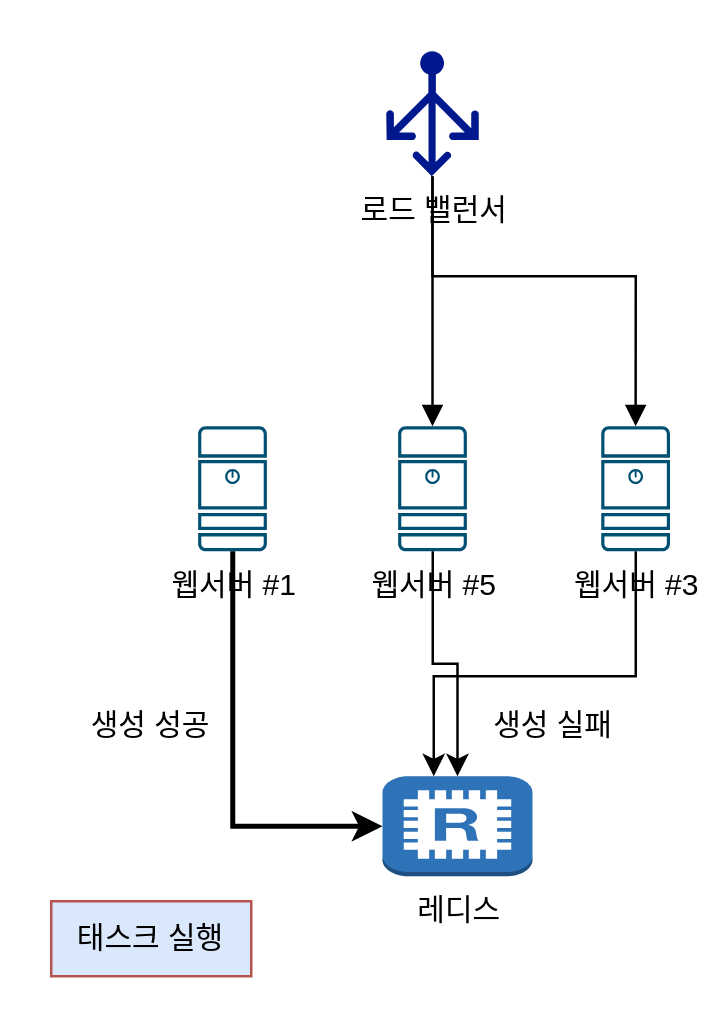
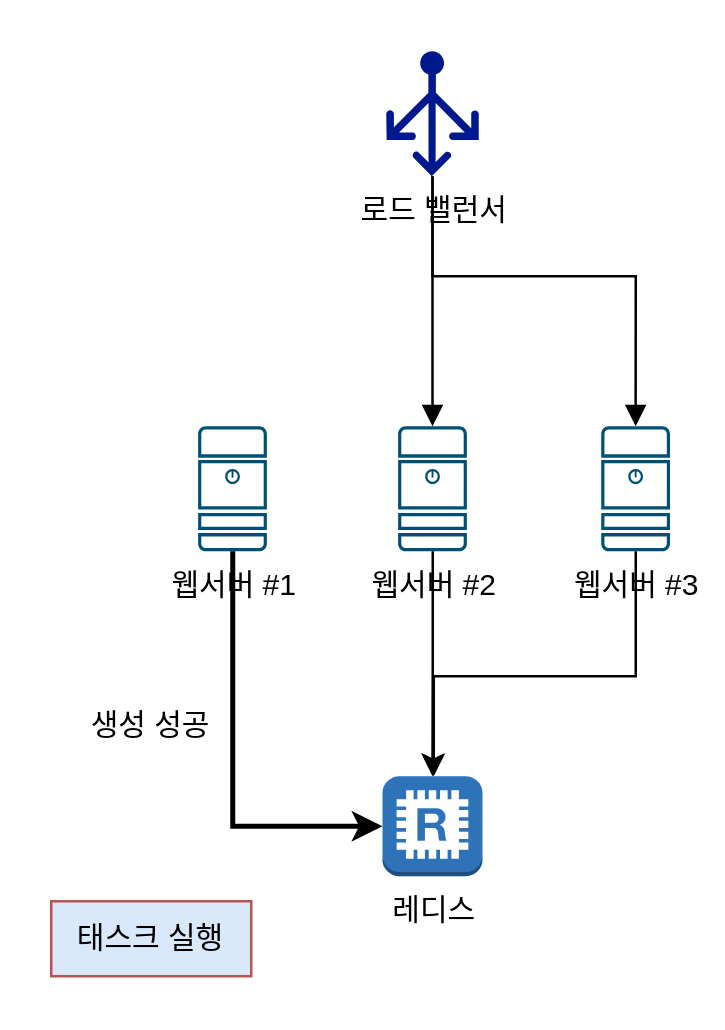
  <mxCell id="0" />
  <mxCell id="1" parent="0" />
  <mxCell id="2" value="생성 성공" style="text;html=1;strokeColor=none;fillColor=none;align=center;verticalAlign=middle;whiteSpace=wrap;rounded=0;" vertex="1" parent="1"><mxGeometry x="30" y="280" width="60" height="20" as="geometry" /></mxCell>
  <mxCell id="3" value="태스크 실행" style="rounded=0;whiteSpace=wrap;html=1;fillColor=#dae8fc;strokeColor=#b85450;" vertex="1" parent="1"><mxGeometry x="20" y="360" width="80" height="30" as="geometry" /></mxCell>
  <mxCell id="4" value="웹서버 #1" style="sketch=0;points=[[0.015,0.015,0],[0.985,0.015,0],[0.985,0.985,0],[0.015,0.985,0],[0.25,0,0],[0.5,0,0],[0.75,0,0],[1,0.25,0],[1,0.5,0],[1,0.75,0],[0.75,1,0],[0.5,1,0],[0.25,1,0],[0,0.75,0],[0,0.5,0],[0,0.25,0]];verticalLabelPosition=bottom;html=1;verticalAlign=top;aspect=fixed;align=center;pointerEvents=1;shape=mxgraph.cisco19.server;fillColor=#005073;strokeColor=none;" vertex="1" parent="1"><mxGeometry x="78.75" y="170" width="27.5" height="50" as="geometry" /></mxCell>
- <mxCell id="5" value="웹서버 #5" style="sketch=0;points=[[0.015,0.015,0],[0.985,0.015,0],[0.985,0.985,0],[0.015,0.985,0],[0.25,0,0],[0.5,0,0],[0.75,0,0],[1,0.25,0],[1,0.5,0],[1,0.75,0],[0.75,1,0],[0.5,1,0],[0.25,1,0],[0,0.75,0],[0,0.5,0],[0,0.25,0]];verticalLabelPosition=bottom;html=1;verticalAlign=top;aspect=fixed;align=center;pointerEvents=1;shape=mxgraph.cisco19.server;fillColor=#005073;strokeColor=none;" vertex="1" parent="1"><mxGeometry x="158.75" y="170" width="27.5" height="50" as="geometry" /></mxCell>
+ <mxCell id="5" value="웹서버 #2" style="sketch=0;points=[[0.015,0.015,0],[0.985,0.015,0],[0.985,0.985,0],[0.015,0.985,0],[0.25,0,0],[0.5,0,0],[0.75,0,0],[1,0.25,0],[1,0.5,0],[1,0.75,0],[0.75,1,0],[0.5,1,0],[0.25,1,0],[0,0.75,0],[0,0.5,0],[0,0.25,0]];verticalLabelPosition=bottom;html=1;verticalAlign=top;aspect=fixed;align=center;pointerEvents=1;shape=mxgraph.cisco19.server;fillColor=#005073;strokeColor=none;" vertex="1" parent="1"><mxGeometry x="158.75" y="170" width="27.5" height="50" as="geometry" /></mxCell>
  <mxCell id="6" value="로드 밸런서" style="sketch=0;aspect=fixed;pointerEvents=1;shadow=0;dashed=0;html=1;strokeColor=none;labelPosition=center;verticalLabelPosition=bottom;verticalAlign=top;align=center;fillColor=#00188D;shape=mxgraph.azure.load_balancer_generic" vertex="1" parent="1"><mxGeometry x="154" y="20" width="37" height="50" as="geometry" /></mxCell>
  <mxCell id="7" style="edgeStyle=orthogonalEdgeStyle;rounded=0;orthogonalLoop=1;jettySize=auto;html=1;" edge="1" parent="1" source="8" target="11"><mxGeometry relative="1" as="geometry"><Array as="points"><mxPoint x="254" y="270" /><mxPoint x="173" y="270" /></Array></mxGeometry></mxCell>
  <mxCell id="8" value="웹서버 #3" style="sketch=0;points=[[0.015,0.015,0],[0.985,0.015,0],[0.985,0.985,0],[0.015,0.985,0],[0.25,0,0],[0.5,0,0],[0.75,0,0],[1,0.25,0],[1,0.5,0],[1,0.75,0],[0.75,1,0],[0.5,1,0],[0.25,1,0],[0,0.75,0],[0,0.5,0],[0,0.25,0]];verticalLabelPosition=bottom;html=1;verticalAlign=top;aspect=fixed;align=center;pointerEvents=1;shape=mxgraph.cisco19.server;fillColor=#005073;strokeColor=none;" vertex="1" parent="1"><mxGeometry x="240" y="170" width="27.5" height="50" as="geometry" /></mxCell>
  <mxCell id="9" style="edgeStyle=orthogonalEdgeStyle;rounded=0;orthogonalLoop=1;jettySize=auto;html=1;entryX=0.5;entryY=0;entryDx=0;entryDy=0;entryPerimeter=0;endArrow=block;endFill=1;" edge="1" parent="1" source="6" target="5"><mxGeometry relative="1" as="geometry" /></mxCell>
  <mxCell id="10" style="edgeStyle=orthogonalEdgeStyle;rounded=0;orthogonalLoop=1;jettySize=auto;html=1;entryX=0.5;entryY=0;entryDx=0;entryDy=0;entryPerimeter=0;endArrow=block;endFill=1;" edge="1" parent="1" source="6" target="8"><mxGeometry relative="1" as="geometry"><Array as="points"><mxPoint x="173" y="110" /><mxPoint x="254" y="110" /></Array></mxGeometry></mxCell>
- <mxCell id="11" value="레디스" style="outlineConnect=0;dashed=0;verticalLabelPosition=bottom;verticalAlign=top;align=center;html=1;shape=mxgraph.aws3.redis;fillColor=#2E73B8;gradientColor=none;" vertex="1" parent="1"><mxGeometry x="152.5" y="310" width="60" height="40" as="geometry" /></mxCell>
+ <mxCell id="11" value="레디스" style="outlineConnect=0;dashed=0;verticalLabelPosition=bottom;verticalAlign=top;align=center;html=1;shape=mxgraph.aws3.redis;fillColor=#2E73B8;gradientColor=none;" vertex="1" parent="1"><mxGeometry x="152.5" y="310" width="40" height="40" as="geometry" /></mxCell>
  <mxCell id="12" style="edgeStyle=orthogonalEdgeStyle;rounded=0;orthogonalLoop=1;jettySize=auto;html=1;entryX=0.5;entryY=0;entryDx=0;entryDy=0;entryPerimeter=0;" edge="1" parent="1" source="5" target="11"><mxGeometry relative="1" as="geometry" /></mxCell>
  <mxCell id="13" style="edgeStyle=orthogonalEdgeStyle;rounded=0;orthogonalLoop=1;jettySize=auto;html=1;entryX=0;entryY=0.5;entryDx=0;entryDy=0;entryPerimeter=0;strokeWidth=2;" edge="1" parent="1" source="4" target="11"><mxGeometry relative="1" as="geometry"><Array as="points"><mxPoint x="93" y="330" /></Array></mxGeometry></mxCell>
- <mxCell id="14" value="생성 실패" style="text;html=1;strokeColor=none;fillColor=none;align=center;verticalAlign=middle;whiteSpace=wrap;rounded=0;" vertex="1" parent="1"><mxGeometry x="191" y="280" width="60" height="20" as="geometry" /></mxCell>
